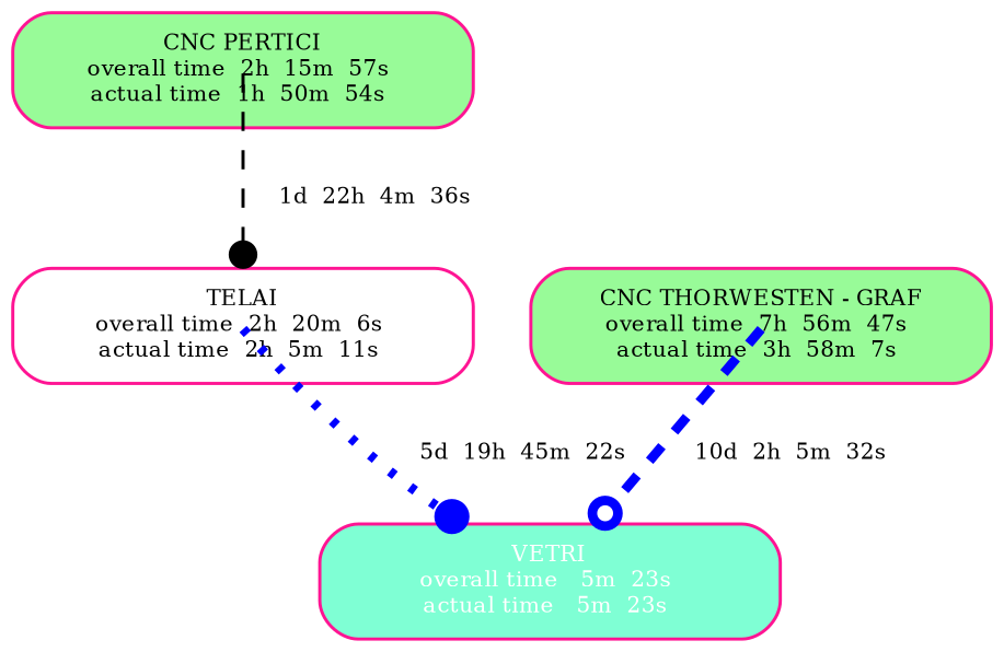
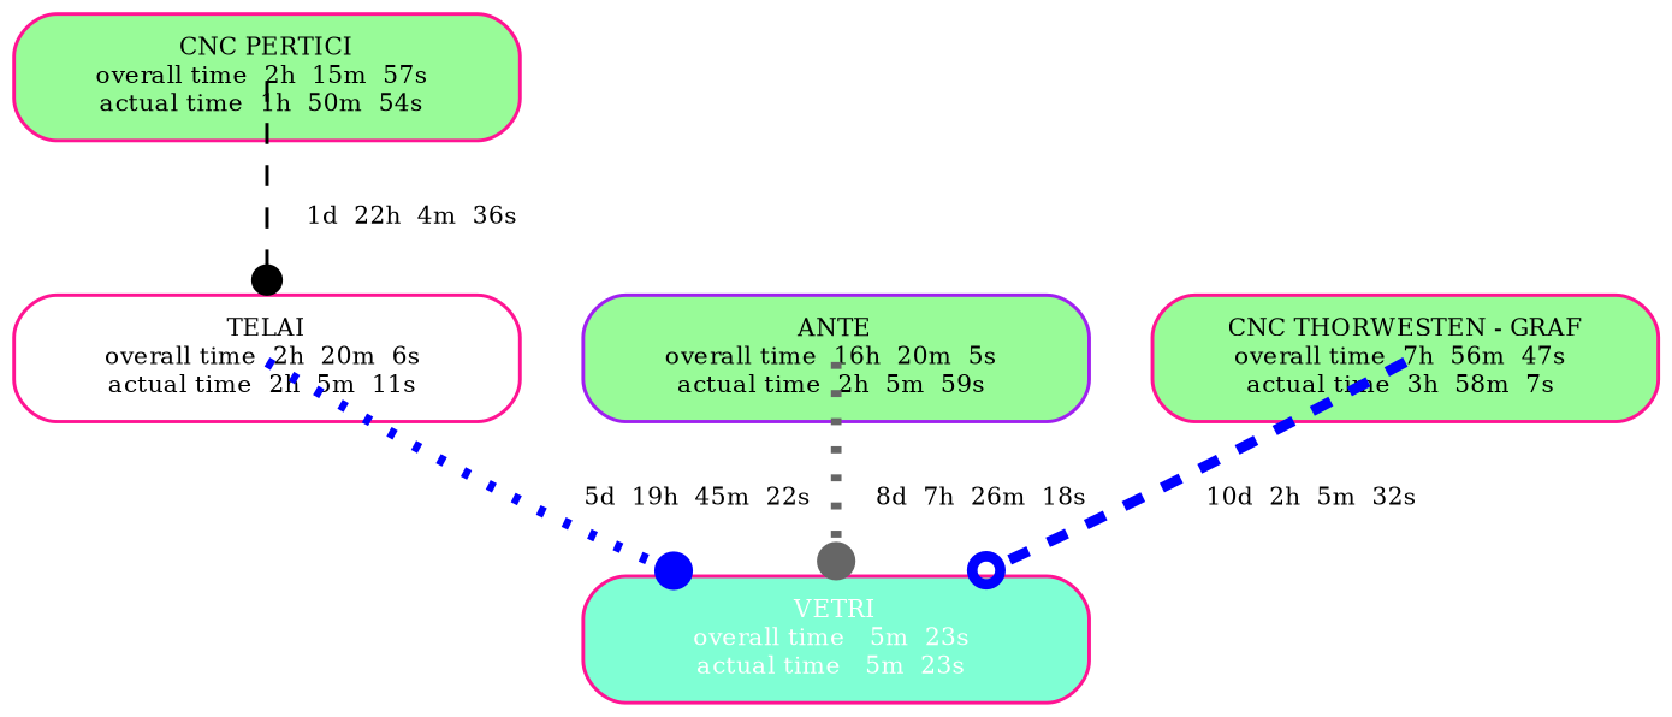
  digraph {
    node [fillcolor=palegreen fontsize=7 shape=box style="filled, rounded" color=deeppink]
    edge [fontsize=7 headclip=true penwidth=3 tailclip=false color=blue style=dashed arrowhead=dot]
    n1 [label="CNC PERTICI\n overall time  2h  15m  57s  \n actual time  1h  50m  54s  \n" width=2]
    n2 [fillcolor=white label="TELAI\n overall time  2h  20m  6s  \n actual time  2h  5m  11s  \n" width=2]
+   n3 [label="ANTE\n overall time  16h  20m  5s  \n actual time  2h  5m  59s  \n" width=2 color=purple]
    n4 [fillcolor=aquamarine fontcolor=white label="VETRI\n overall time   5m  23s  \n actual time   5m  23s  \n" width=2]
    n5 [label="CNC THORWESTEN - GRAF\n overall time  7h  56m  47s  \n actual time  3h  58m  7s  \n" width=2]
    n1 -> n2 [label="     1d  22h  4m  36s " penwidth=1 color=black]
    n2 -> n4 [label="     5d  19h  45m  22s " style=dotted]
+   n3 -> n4 [label="     8d  7h  26m  18s " color=gray40 style=dotted]
    n5 -> n4 [label="     10d  2h  5m  32s " arrowhead=odot]
  }
